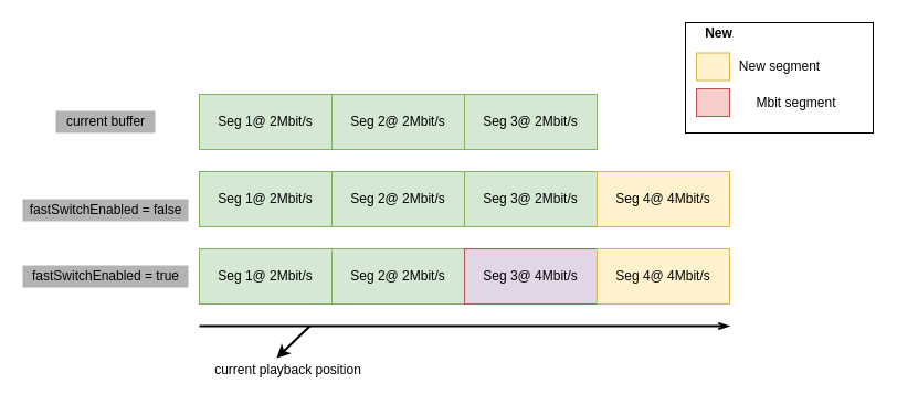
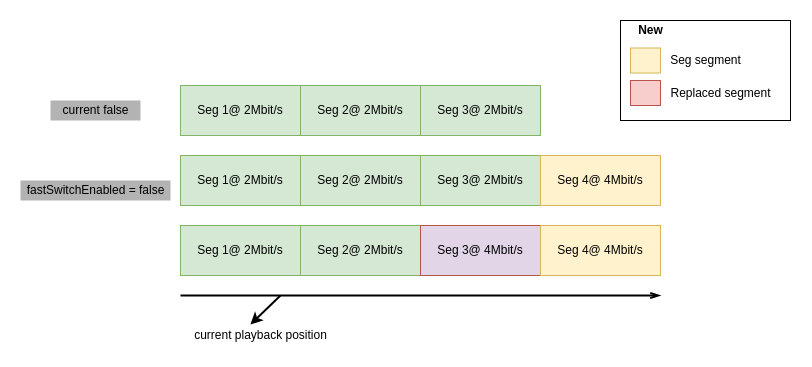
  <mxCell id="0" />
  <mxCell id="1" parent="0" />
  <mxCell id="2" value="Seg 1@ 2Mbit/s" style="rounded=0;whiteSpace=wrap;html=1;fillColor=#d5e8d4;strokeColor=#82b366;" parent="1" vertex="1"><mxGeometry x="180" y="155" width="120" height="50" as="geometry" /></mxCell>
  <mxCell id="3" value="Seg 2@ 2Mbit/s" style="rounded=0;whiteSpace=wrap;html=1;fillColor=#d5e8d4;strokeColor=#82b366;" parent="1" vertex="1"><mxGeometry x="300" y="155" width="120" height="50" as="geometry" /></mxCell>
  <mxCell id="4" value="Seg 3@ 2Mbit/s" style="rounded=0;whiteSpace=wrap;html=1;fillColor=#d5e8d4;strokeColor=#82b366;" parent="1" vertex="1"><mxGeometry x="420" y="155" width="120" height="50" as="geometry" /></mxCell>
  <mxCell id="5" value="Seg 1@ 2Mbit/s" style="rounded=0;whiteSpace=wrap;html=1;fillColor=#d5e8d4;strokeColor=#82b366;" parent="1" vertex="1"><mxGeometry x="180" y="225" width="120" height="50" as="geometry" /></mxCell>
  <mxCell id="6" value="Seg 2@ 2Mbit/s" style="rounded=0;whiteSpace=wrap;html=1;fillColor=#d5e8d4;strokeColor=#82b366;" parent="1" vertex="1"><mxGeometry x="300" y="225" width="120" height="50" as="geometry" /></mxCell>
  <mxCell id="7" value="Seg 3@ 4Mbit/s" style="rounded=0;whiteSpace=wrap;html=1;fillColor=#e1d5e7;strokeColor=#b85450;" parent="1" vertex="1"><mxGeometry x="420" y="225" width="120" height="50" as="geometry" /></mxCell>
  <mxCell id="8" value="Seg 4@ 4Mbit/s" style="rounded=0;whiteSpace=wrap;html=1;fillColor=#fff2cc;strokeColor=#d6b656;" parent="1" vertex="1"><mxGeometry x="540" y="155" width="120" height="50" as="geometry" /></mxCell>
  <mxCell id="9" value="Seg 4@ 4Mbit/s" style="rounded=0;whiteSpace=wrap;html=1;fillColor=#fff2cc;strokeColor=#d6b656;" parent="1" vertex="1"><mxGeometry x="540" y="225" width="120" height="50" as="geometry" /></mxCell>
  <mxCell id="10" value="current playback position" style="text;html=1;align=center;verticalAlign=middle;resizable=0;points=[];autosize=1;strokeColor=none;fillColor=none;" parent="1" vertex="1"><mxGeometry x="185" y="325" width="150" height="20" as="geometry" /></mxCell>
  <mxCell id="11" value="" style="endArrow=openThin;html=1;rounded=0;strokeWidth=2;endFill=0;" parent="1" edge="1"><mxGeometry width="50" height="50" relative="1" as="geometry"><mxPoint x="180" y="295" as="sourcePoint" /><mxPoint x="660" y="295" as="targetPoint" /></mxGeometry></mxCell>
  <mxCell id="12" value="" style="endArrow=classic;html=1;rounded=0;strokeWidth=2;entryX=0.433;entryY=-0.05;entryDx=0;entryDy=0;entryPerimeter=0;endFill=1;" parent="1" target="10" edge="1"><mxGeometry width="50" height="50" relative="1" as="geometry"><mxPoint x="280" y="295" as="sourcePoint" /><mxPoint x="420" y="375" as="targetPoint" /></mxGeometry></mxCell>
- <mxCell id="13" value="fastSwitchEnabled = true" style="text;html=1;align=center;verticalAlign=middle;resizable=0;points=[];autosize=1;strokeColor=none;fillColor=#B3B3B3;" parent="1" vertex="1"><mxGeometry x="20" y="240" width="150" height="20" as="geometry" /></mxCell>
  <mxCell id="14" value="fastSwitchEnabled = false" style="text;html=1;align=center;verticalAlign=middle;resizable=0;points=[];autosize=1;strokeColor=none;fillColor=#B3B3B3;" parent="1" vertex="1"><mxGeometry x="20" y="180" width="150" height="20" as="geometry" /></mxCell>
  <mxCell id="15" value="Seg 1@ 2Mbit/s" style="rounded=0;whiteSpace=wrap;html=1;fillColor=#d5e8d4;strokeColor=#82b366;" vertex="1" parent="1"><mxGeometry x="180" y="85" width="120" height="50" as="geometry" /></mxCell>
  <mxCell id="16" value="Seg 2@ 2Mbit/s" style="rounded=0;whiteSpace=wrap;html=1;fillColor=#d5e8d4;strokeColor=#82b366;" vertex="1" parent="1"><mxGeometry x="300" y="85" width="120" height="50" as="geometry" /></mxCell>
  <mxCell id="17" value="Seg 3@ 2Mbit/s" style="rounded=0;whiteSpace=wrap;html=1;fillColor=#d5e8d4;strokeColor=#82b366;" vertex="1" parent="1"><mxGeometry x="420" y="85" width="120" height="50" as="geometry" /></mxCell>
- <mxCell id="18" value="current buffer" style="text;html=1;align=center;verticalAlign=middle;resizable=0;points=[];autosize=1;strokeColor=none;fillColor=#B3B3B3;" vertex="1" parent="1"><mxGeometry x="50" y="100" width="90" height="20" as="geometry" /></mxCell>
+ <mxCell id="18" value="current false" style="text;html=1;align=center;verticalAlign=middle;resizable=0;points=[];autosize=1;strokeColor=none;fillColor=#B3B3B3;" vertex="1" parent="1"><mxGeometry x="50" y="100" width="90" height="20" as="geometry" /></mxCell>
  <mxCell id="19" value="" style="group" vertex="1" connectable="0" parent="1"><mxGeometry x="620" y="20" width="170" height="100" as="geometry" /></mxCell>
  <mxCell id="20" value="" style="rounded=0;whiteSpace=wrap;html=1;fillColor=none;" vertex="1" parent="19"><mxGeometry width="170" height="100" as="geometry" /></mxCell>
  <mxCell id="21" value="&lt;b&gt;New&lt;/b&gt;" style="text;html=1;align=center;verticalAlign=middle;resizable=0;points=[];autosize=1;strokeColor=none;fillColor=none;" vertex="1" parent="19"><mxGeometry width="60" height="20" as="geometry" /></mxCell>
  <mxCell id="22" value="" style="group" vertex="1" connectable="0" parent="19"><mxGeometry x="10" y="27.5" width="120" height="25" as="geometry" /></mxCell>
  <mxCell id="23" value="" style="rounded=0;whiteSpace=wrap;html=1;fillColor=#fff2cc;strokeColor=#d6b656;" vertex="1" parent="22"><mxGeometry width="30" height="25" as="geometry" /></mxCell>
- <mxCell id="24" value="New segment" style="text;html=1;align=center;verticalAlign=middle;resizable=0;points=[];autosize=1;strokeColor=none;fillColor=none;" vertex="1" parent="22"><mxGeometry x="30" y="2.5" width="90" height="20" as="geometry" /></mxCell>
+ <mxCell id="24" value="Seg segment" style="text;html=1;align=center;verticalAlign=middle;resizable=0;points=[];autosize=1;strokeColor=none;fillColor=none;" vertex="1" parent="22"><mxGeometry x="30" y="2.5" width="90" height="20" as="geometry" /></mxCell>
  <mxCell id="25" value="" style="group" vertex="1" connectable="0" parent="19"><mxGeometry x="10" y="60" width="135" height="25" as="geometry" /></mxCell>
  <mxCell id="26" value="" style="rounded=0;whiteSpace=wrap;html=1;fillColor=#f8cecc;strokeColor=#b85450;" vertex="1" parent="25"><mxGeometry width="30" height="25" as="geometry" /></mxCell>
- <mxCell id="27" value="Mbit segment" style="text;html=1;align=center;verticalAlign=middle;resizable=0;points=[];autosize=1;strokeColor=none;fillColor=none;" vertex="1" parent="25"><mxGeometry x="30" y="2.5" width="120" height="20" as="geometry" /></mxCell>
+ <mxCell id="27" value="Replaced segment" style="text;html=1;align=center;verticalAlign=middle;resizable=0;points=[];autosize=1;strokeColor=none;fillColor=none;" vertex="1" parent="25"><mxGeometry x="30" y="2.5" width="120" height="20" as="geometry" /></mxCell>
